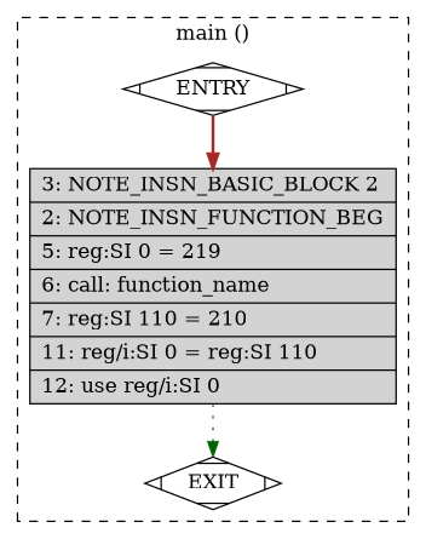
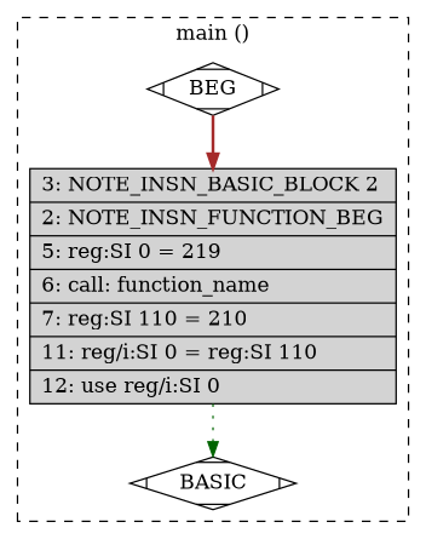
  digraph {
    node [fillcolor=white shape=Mdiamond style=filled]
    edge [constraint=true]
-   n1 [label=ENTRY]
+   n1 [label=BEG]
    n2 [fillcolor=lightgrey label="{3: NOTE_INSN_BASIC_BLOCK\ 2\l|2: NOTE_INSN_FUNCTION_BEG\l|5: reg:SI 0 = 219\l|6: call: function_name\l|7: reg:SI 110 = 210\l|11: reg/i:SI 0 = reg:SI 110\l|12: use reg/i:SI 0\l}" shape=record]
-   n3 [label=EXIT]
+   n3 [label=BASIC]
    subgraph cluster_1 {
      color=black
      label="main ()"
      style=dashed
      n1
      n2
      n3
    }
    n1 -> n2 [color=brown style=bold]
    n2 -> n3 [color=darkgreen style=dotted]
  }
